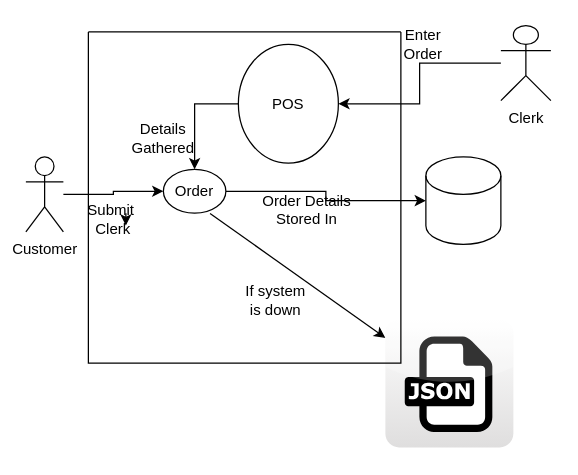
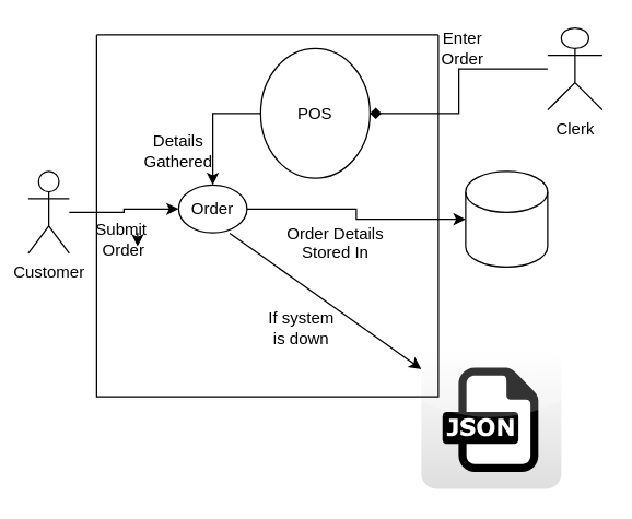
  <mxCell id="0" />
  <mxCell id="1" parent="0" />
  <mxCell id="2" style="edgeStyle=orthogonalEdgeStyle;rounded=0;orthogonalLoop=1;jettySize=auto;html=1;entryX=0;entryY=0.5;entryDx=0;entryDy=0;" edge="1" parent="1" source="3" target="10"><mxGeometry relative="1" as="geometry" /></mxCell>
  <mxCell id="3" value="Customer&lt;div&gt;&lt;br&gt;&lt;/div&gt;" style="shape=umlActor;verticalLabelPosition=bottom;verticalAlign=top;html=1;outlineConnect=0;rotation=0;" vertex="1" parent="1"><mxGeometry x="20" y="125" width="30" height="60" as="geometry" /></mxCell>
- <mxCell id="4" style="edgeStyle=orthogonalEdgeStyle;rounded=0;orthogonalLoop=1;jettySize=auto;html=1;entryX=1;entryY=0.5;entryDx=0;entryDy=0;" edge="1" parent="1" source="5" target="8"><mxGeometry relative="1" as="geometry" /></mxCell>
+ <mxCell id="4" style="edgeStyle=orthogonalEdgeStyle;rounded=0;orthogonalLoop=1;jettySize=auto;html=1;entryX=1;entryY=0.5;entryDx=0;entryDy=0;endArrow=diamond;" edge="1" parent="1" source="5" target="8"><mxGeometry relative="1" as="geometry" /></mxCell>
  <mxCell id="5" value="Clerk&lt;div&gt;&lt;br&gt;&lt;/div&gt;" style="shape=umlActor;verticalLabelPosition=bottom;verticalAlign=top;html=1;outlineConnect=0;" vertex="1" parent="1"><mxGeometry x="400" y="20" width="40" height="60" as="geometry" /></mxCell>
  <mxCell id="6" value="" style="shape=cylinder3;whiteSpace=wrap;html=1;boundedLbl=1;backgroundOutline=1;size=15;" vertex="1" parent="1"><mxGeometry x="340" y="125" width="60" height="70" as="geometry" /></mxCell>
  <mxCell id="7" style="edgeStyle=orthogonalEdgeStyle;rounded=0;orthogonalLoop=1;jettySize=auto;html=1;" edge="1" parent="1" source="8" target="10"><mxGeometry relative="1" as="geometry" /></mxCell>
  <mxCell id="8" value="POS" style="ellipse;whiteSpace=wrap;html=1;" vertex="1" parent="1"><mxGeometry x="190" y="35" width="80" height="95" as="geometry" /></mxCell>
  <mxCell id="9" style="edgeStyle=orthogonalEdgeStyle;rounded=0;orthogonalLoop=1;jettySize=auto;html=1;" edge="1" parent="1" source="10" target="6"><mxGeometry relative="1" as="geometry" /></mxCell>
  <mxCell id="10" value="Order" style="ellipse;whiteSpace=wrap;html=1;" vertex="1" parent="1"><mxGeometry x="130" y="135" width="50" height="35" as="geometry" /></mxCell>
  <mxCell id="11" value="Enter Order" style="text;html=1;align=center;verticalAlign=middle;whiteSpace=wrap;rounded=0;" vertex="1" parent="1"><mxGeometry x="307.6" y="20" width="60" height="30" as="geometry" /></mxCell>
  <mxCell id="12" value="" style="endArrow=classic;html=1;rounded=0;exitX=0.747;exitY=1.007;exitDx=0;exitDy=0;exitPerimeter=0;" edge="1" parent="1" source="10" target="13"><mxGeometry width="50" height="50" relative="1" as="geometry"><mxPoint x="250" y="295" as="sourcePoint" /><mxPoint x="270" y="245" as="targetPoint" /></mxGeometry></mxCell>
  <mxCell id="13" value="" style="dashed=0;outlineConnect=0;html=1;align=center;labelPosition=center;verticalLabelPosition=bottom;verticalAlign=top;shape=mxgraph.webicons.json;gradientColor=#DFDEDE" vertex="1" parent="1"><mxGeometry x="307.6" y="255" width="102.4" height="102.4" as="geometry" /></mxCell>
  <mxCell id="14" value="If system is down" style="text;html=1;align=center;verticalAlign=middle;whiteSpace=wrap;rounded=0;" vertex="1" parent="1"><mxGeometry x="190" y="225" width="60" height="30" as="geometry" /></mxCell>
  <mxCell id="15" value="" style="swimlane;startSize=0;" vertex="1" parent="1"><mxGeometry x="70" y="25" width="250" height="265" as="geometry" /></mxCell>
- <mxCell id="16" value="Order Details Stored In&lt;div&gt;&lt;br&gt;&lt;/div&gt;" style="text;html=1;align=center;verticalAlign=middle;whiteSpace=wrap;rounded=0;" vertex="1" parent="15"><mxGeometry x="120" y="135" width="110" height="30" as="geometry" /></mxCell>
- <mxCell id="17" value="&lt;div&gt;Submit&amp;nbsp; Clerk&lt;/div&gt;" style="text;html=1;align=center;verticalAlign=middle;whiteSpace=wrap;rounded=0;" vertex="1" parent="15"><mxGeometry y="145" width="40" height="10" as="geometry" /></mxCell>
+ <mxCell id="16" value="Order Details Stored In&lt;div&gt;&lt;br&gt;&lt;/div&gt;" style="text;html=1;align=center;verticalAlign=middle;whiteSpace=wrap;rounded=0;" vertex="1" parent="15"><mxGeometry x="120" y="145" width="110" height="30" as="geometry" /></mxCell>
+ <mxCell id="17" value="&lt;div&gt;Submit&amp;nbsp; Order&lt;/div&gt;" style="text;html=1;align=center;verticalAlign=middle;whiteSpace=wrap;rounded=0;" vertex="1" parent="15"><mxGeometry y="145" width="40" height="10" as="geometry" /></mxCell>
  <mxCell id="18" style="edgeStyle=orthogonalEdgeStyle;rounded=0;orthogonalLoop=1;jettySize=auto;html=1;exitX=0.75;exitY=0;exitDx=0;exitDy=0;entryX=0.75;entryY=1;entryDx=0;entryDy=0;" edge="1" parent="15" source="17" target="17"><mxGeometry relative="1" as="geometry" /></mxCell>
  <mxCell id="19" style="edgeStyle=orthogonalEdgeStyle;rounded=0;orthogonalLoop=1;jettySize=auto;html=1;exitX=0.5;exitY=1;exitDx=0;exitDy=0;" edge="1" parent="15" source="17" target="17"><mxGeometry relative="1" as="geometry" /></mxCell>
  <mxCell id="20" value="Details Gathered" style="text;html=1;align=center;verticalAlign=middle;whiteSpace=wrap;rounded=0;" vertex="1" parent="15"><mxGeometry x="30" y="70" width="60" height="30" as="geometry" /></mxCell>
